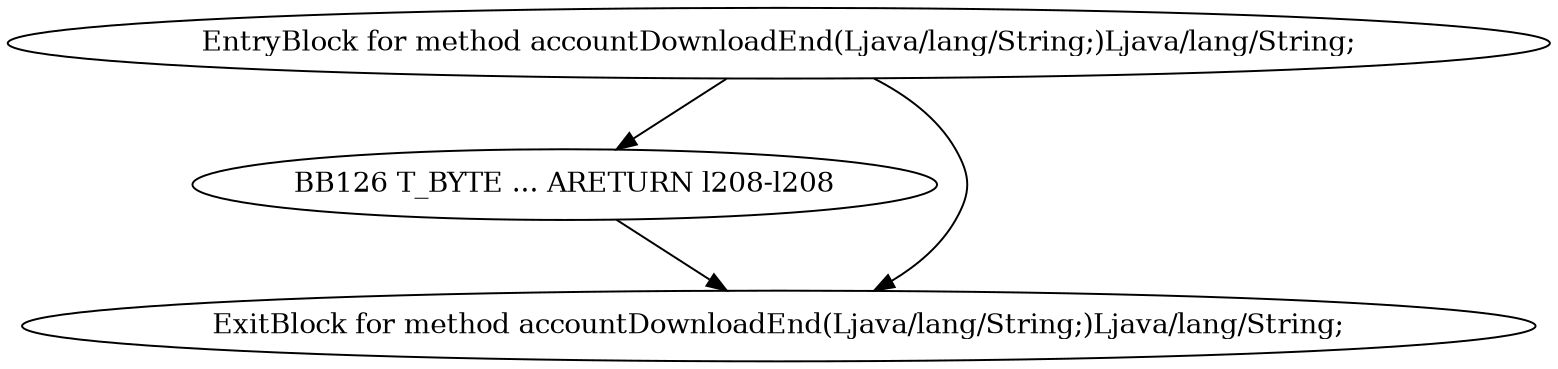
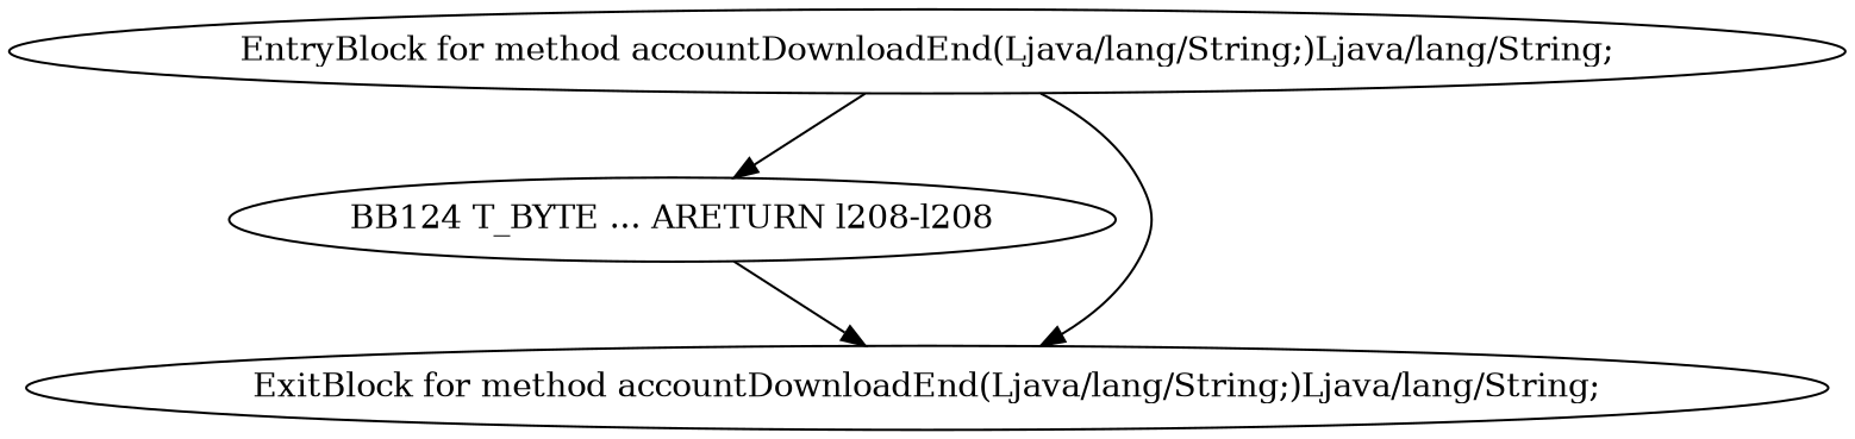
  digraph {
-   n1 [label="BB126 T_BYTE ... ARETURN l208-l208"]
+   n1 [label="BB124 T_BYTE ... ARETURN l208-l208"]
    n2 [label="ExitBlock for method accountDownloadEnd(Ljava/lang/String;)Ljava/lang/String;"]
    n3 [label="EntryBlock for method accountDownloadEnd(Ljava/lang/String;)Ljava/lang/String;"]
    n1 -> n2
    n3 -> n1
    n3 -> n2
  }
